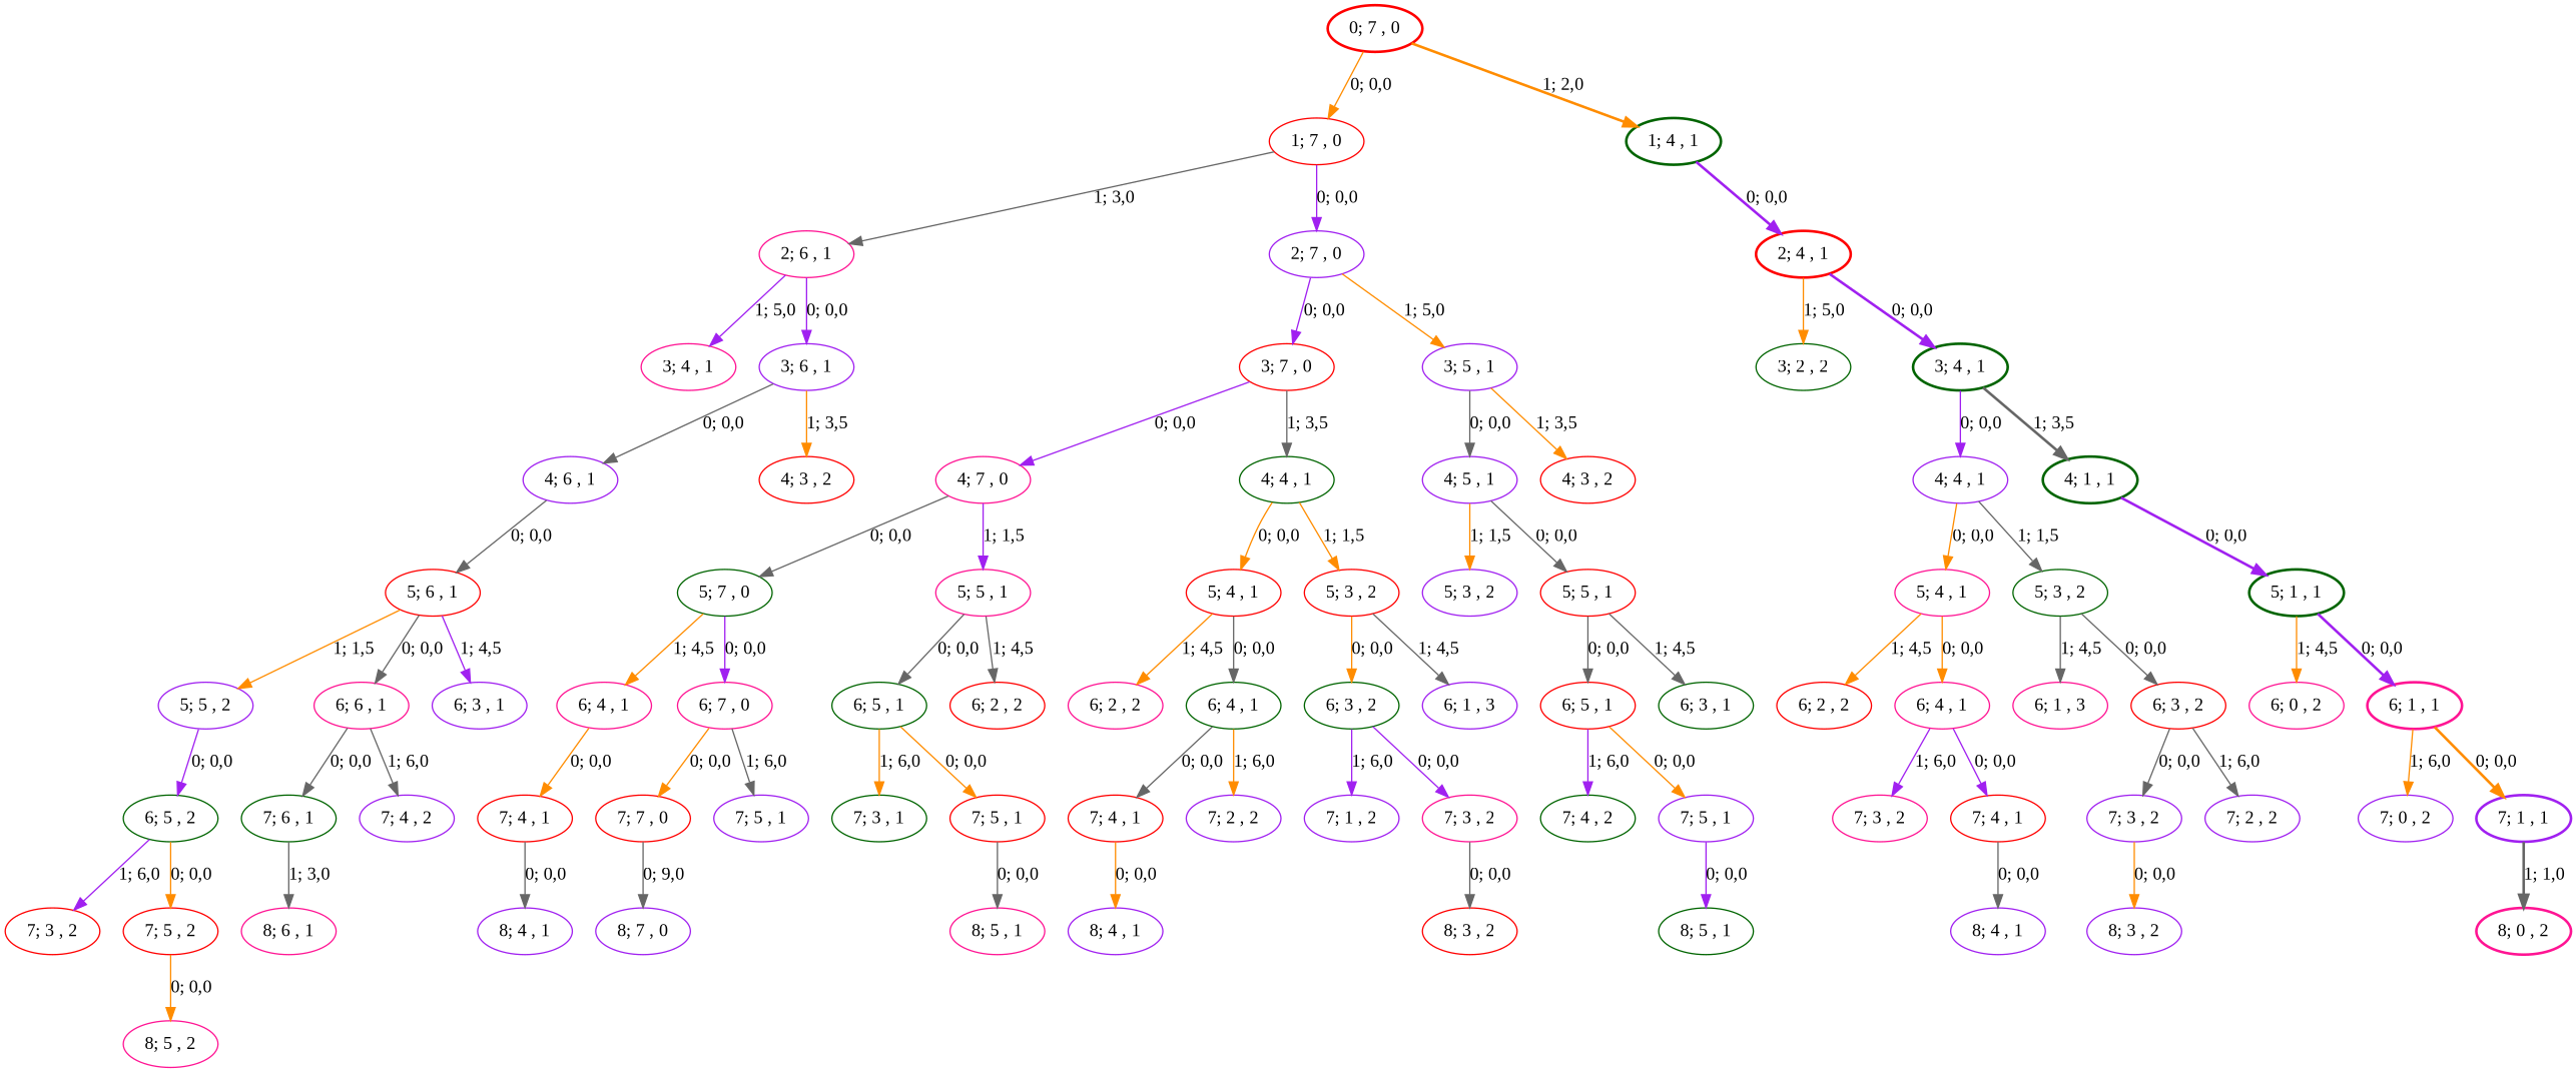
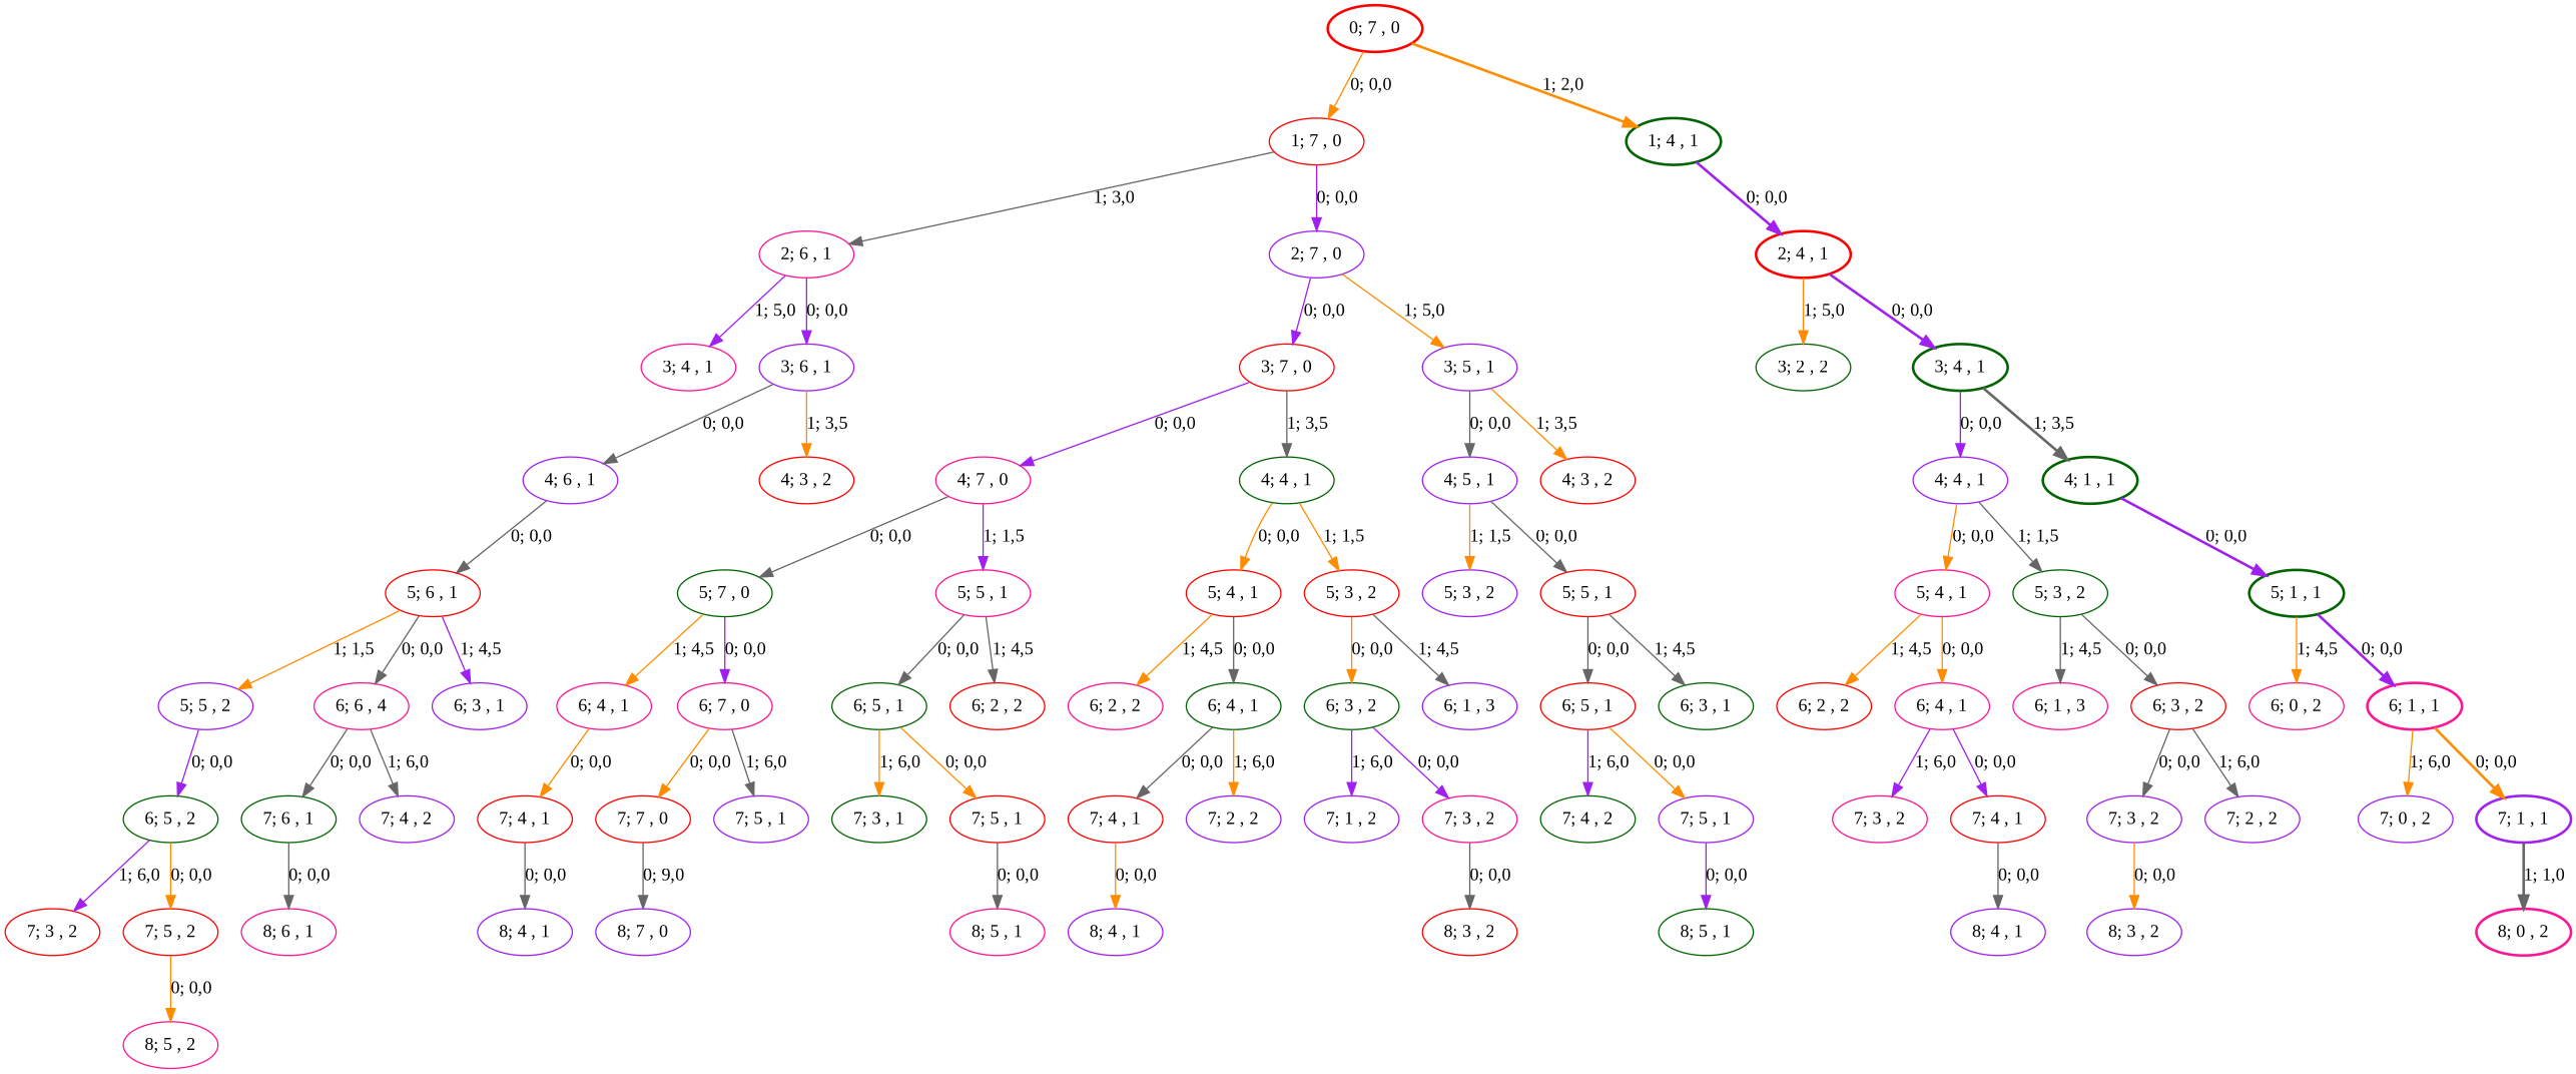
  strict digraph {
    fontname="Liberation Serif"
    node [color=purple fontname="Liberation Serif" style=solid]
    edge [color=gray40 fontname="Liberation Serif" style=solid]
    n1 [label="7; 3 , 2"]
    n2 [label="8; 3 , 2"]
    n3 [color=red label="6; 2 , 2"]
    n4 [label="7; 1 , 2"]
    n5 [color=deeppink label="6; 0 , 2"]
    n6 [color=deeppink label="8; 0 , 2" style=bold]
    n7 [color=deeppink label="2; 6 , 1"]
    n8 [color=deeppink label="3; 4 , 1"]
    n9 [label="3; 6 , 1"]
    n10 [label="4; 6 , 1"]
    n11 [color=red label="4; 3 , 2"]
    n12 [color=red label="5; 6 , 1"]
    n13 [label="5; 5 , 2"]
-   n14 [color=deeppink label="6; 6 , 1"]
+   n14 [color=deeppink label="6; 6 , 4"]
    n15 [label="6; 3 , 1"]
    n16 [color=darkgreen label="6; 5 , 2"]
    n17 [color=darkgreen label="7; 6 , 1"]
    n18 [label="7; 4 , 2"]
    n19 [color=deeppink label="8; 6 , 1"]
    n20 [color=red label="2; 4 , 1" style=bold]
    n21 [color=darkgreen label="3; 2 , 2"]
    n22 [color=darkgreen label="3; 4 , 1" style=bold]
    n23 [label="4; 4 , 1"]
    n24 [color=darkgreen label="4; 1 , 1" style=bold]
    n25 [color=deeppink label="6; 4 , 1"]
    n26 [color=red label="7; 4 , 1"]
    n27 [label="8; 4 , 1"]
    n28 [color=deeppink label="5; 4 , 1"]
    n29 [color=darkgreen label="5; 3 , 2"]
    n30 [color=deeppink label="6; 4 , 1"]
    n31 [color=deeppink label="6; 1 , 3"]
    n32 [color=red label="6; 3 , 2"]
    n33 [color=deeppink label="7; 3 , 2"]
    n34 [color=red label="7; 4 , 1"]
    n35 [label="8; 4 , 1"]
    n36 [color=darkgreen label="6; 3 , 2"]
    n37 [color=deeppink label="7; 3 , 2"]
    n38 [color=red label="8; 3 , 2"]
    n39 [color=deeppink label="6; 2 , 2"]
    n40 [color=darkgreen label="7; 3 , 1"]
    n41 [color=darkgreen label="5; 1 , 1" style=bold]
    n42 [color=deeppink label="6; 1 , 1" style=bold]
    n43 [color=red label="7; 3 , 2"]
    n44 [label="7; 0 , 2"]
    n45 [label="7; 1 , 1" style=bold]
    n46 [color=red label="1; 7 , 0"]
    n47 [label="2; 7 , 0"]
    n48 [color=red label="3; 7 , 0"]
    n49 [label="3; 5 , 1"]
    n50 [color=deeppink label="4; 7 , 0"]
    n51 [color=darkgreen label="4; 4 , 1"]
    n52 [color=darkgreen label="5; 7 , 0"]
    n53 [color=deeppink label="5; 5 , 1"]
    n54 [color=red label="5; 4 , 1"]
    n55 [color=red label="5; 3 , 2"]
    n56 [color=deeppink label="6; 7 , 0"]
    n57 [color=red label="7; 7 , 0"]
    n58 [label="7; 5 , 1"]
    n59 [label="8; 7 , 0"]
    n60 [label="4; 5 , 1"]
    n61 [label="5; 3 , 2"]
    n62 [color=red label="5; 5 , 1"]
    n63 [color=red label="6; 5 , 1"]
    n64 [color=darkgreen label="6; 3 , 1"]
    n65 [color=darkgreen label="7; 4 , 2"]
    n66 [label="7; 5 , 1"]
    n67 [color=darkgreen label="8; 5 , 1"]
    n68 [color=darkgreen label="6; 4 , 1"]
    n69 [color=red label="7; 4 , 1"]
    n70 [label="7; 2 , 2"]
    n71 [color=darkgreen label="6; 5 , 1"]
    n72 [color=red label="7; 5 , 1"]
    n73 [color=deeppink label="8; 5 , 1"]
    n74 [label="8; 4 , 1"]
    n75 [color=red label="7; 5 , 2"]
    n76 [color=deeppink label="8; 5 , 2"]
    n77 [label="7; 2 , 2"]
    n78 [label="6; 1 , 3"]
    n79 [color=darkgreen label="1; 4 , 1" style=bold]
    n80 [color=red label="4; 3 , 2"]
    n81 [color=red label="0; 7 , 0" style=bold]
    n82 [color=red label="6; 2 , 2"]
    n1 -> n2 [color=darkorange label="0; 0,0"]
    n7 -> n8 [color=purple label="1; 5,0"]
    n7 -> n9 [color=purple label="0; 0,0"]
    n9 -> n10 [label="0; 0,0"]
    n9 -> n11 [color=darkorange label="1; 3,5"]
    n10 -> n12 [label="0; 0,0"]
    n12 -> n13 [color=darkorange label="1; 1,5"]
    n12 -> n14 [label="0; 0,0"]
    n12 -> n15 [color=purple label="1; 4,5"]
    n13 -> n16 [color=purple label="0; 0,0"]
    n14 -> n17 [label="0; 0,0"]
    n14 -> n18 [label="1; 6,0"]
    n16 -> n43 [color=purple label="1; 6,0"]
    n16 -> n75 [color=darkorange label="0; 0,0"]
-   n17 -> n19 [label="1; 3,0"]
+   n17 -> n19 [label="0; 0,0"]
    n20 -> n21 [color=darkorange label="1; 5,0"]
    n20 -> n22 [color=purple label="0; 0,0" style=bold]
    n22 -> n23 [color=purple label="0; 0,0"]
    n22 -> n24 [label="1; 3,5" style=bold]
    n23 -> n28 [color=darkorange label="0; 0,0"]
    n23 -> n29 [label="1; 1,5"]
    n24 -> n41 [color=purple label="0; 0,0" style=bold]
    n25 -> n26 [color=darkorange label="0; 0,0"]
    n26 -> n27 [label="0; 0,0"]
    n28 -> n3 [color=darkorange label="1; 4,5"]
    n28 -> n30 [color=darkorange label="0; 0,0"]
    n29 -> n31 [label="1; 4,5"]
    n29 -> n32 [label="0; 0,0"]
    n30 -> n33 [color=purple label="1; 6,0"]
    n30 -> n34 [color=purple label="0; 0,0"]
    n32 -> n1 [label="0; 0,0"]
    n32 -> n77 [label="1; 6,0"]
    n34 -> n35 [label="0; 0,0"]
    n36 -> n4 [color=purple label="1; 6,0"]
    n36 -> n37 [color=purple label="0; 0,0"]
    n37 -> n38 [label="0; 0,0"]
    n41 -> n5 [color=darkorange label="1; 4,5"]
    n41 -> n42 [color=purple label="0; 0,0" style=bold]
    n42 -> n44 [color=darkorange label="1; 6,0"]
    n42 -> n45 [color=darkorange label="0; 0,0" style=bold]
    n45 -> n6 [label="1; 1,0" style=bold]
    n46 -> n7 [label="1; 3,0"]
    n46 -> n47 [color=purple label="0; 0,0"]
    n47 -> n48 [color=purple label="0; 0,0"]
    n47 -> n49 [color=darkorange label="1; 5,0"]
    n48 -> n50 [color=purple label="0; 0,0"]
    n48 -> n51 [label="1; 3,5"]
    n49 -> n60 [label="0; 0,0"]
    n49 -> n80 [color=darkorange label="1; 3,5"]
    n50 -> n52 [label="0; 0,0"]
    n50 -> n53 [color=purple label="1; 1,5"]
    n51 -> n54 [color=darkorange label="0; 0,0"]
    n51 -> n55 [color=darkorange label="1; 1,5"]
    n52 -> n25 [color=darkorange label="1; 4,5"]
    n52 -> n56 [color=purple label="0; 0,0"]
    n53 -> n71 [label="0; 0,0"]
    n53 -> n82 [label="1; 4,5"]
    n54 -> n39 [color=darkorange label="1; 4,5"]
    n54 -> n68 [label="0; 0,0"]
    n55 -> n36 [color=darkorange label="0; 0,0"]
    n55 -> n78 [label="1; 4,5"]
    n56 -> n57 [color=darkorange label="0; 0,0"]
    n56 -> n58 [label="1; 6,0"]
    n57 -> n59 [label="0; 9,0"]
    n60 -> n61 [color=darkorange label="1; 1,5"]
    n60 -> n62 [label="0; 0,0"]
    n62 -> n63 [label="0; 0,0"]
    n62 -> n64 [label="1; 4,5"]
    n63 -> n65 [color=purple label="1; 6,0"]
    n63 -> n66 [color=darkorange label="0; 0,0"]
    n66 -> n67 [color=purple label="0; 0,0"]
    n68 -> n69 [label="0; 0,0"]
    n68 -> n70 [color=darkorange label="1; 6,0"]
    n69 -> n74 [color=darkorange label="0; 0,0"]
    n71 -> n40 [color=darkorange label="1; 6,0"]
    n71 -> n72 [color=darkorange label="0; 0,0"]
    n72 -> n73 [label="0; 0,0"]
    n75 -> n76 [color=darkorange label="0; 0,0"]
    n79 -> n20 [color=purple label="0; 0,0" style=bold]
    n81 -> n46 [color=darkorange label="0; 0,0"]
    n81 -> n79 [color=darkorange label="1; 2,0" style=bold]
  }
